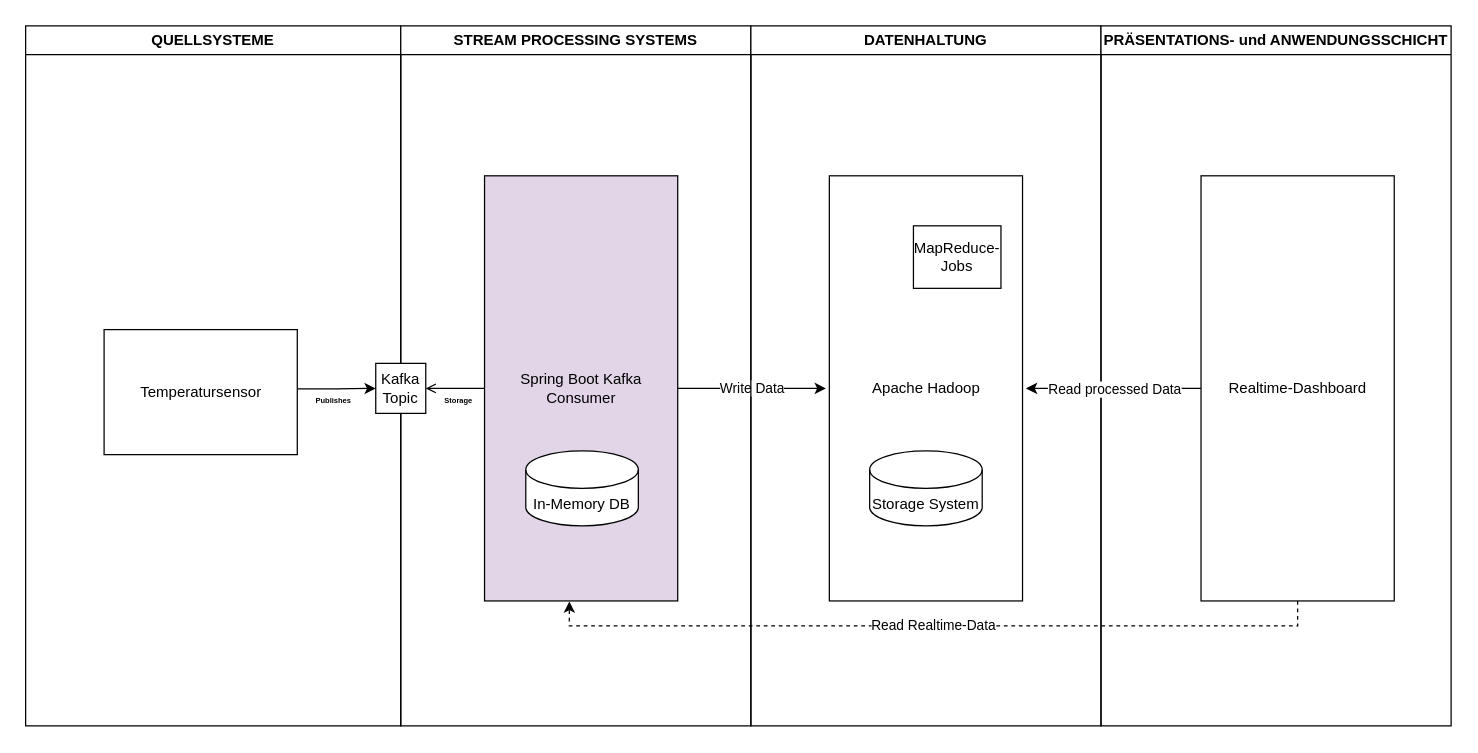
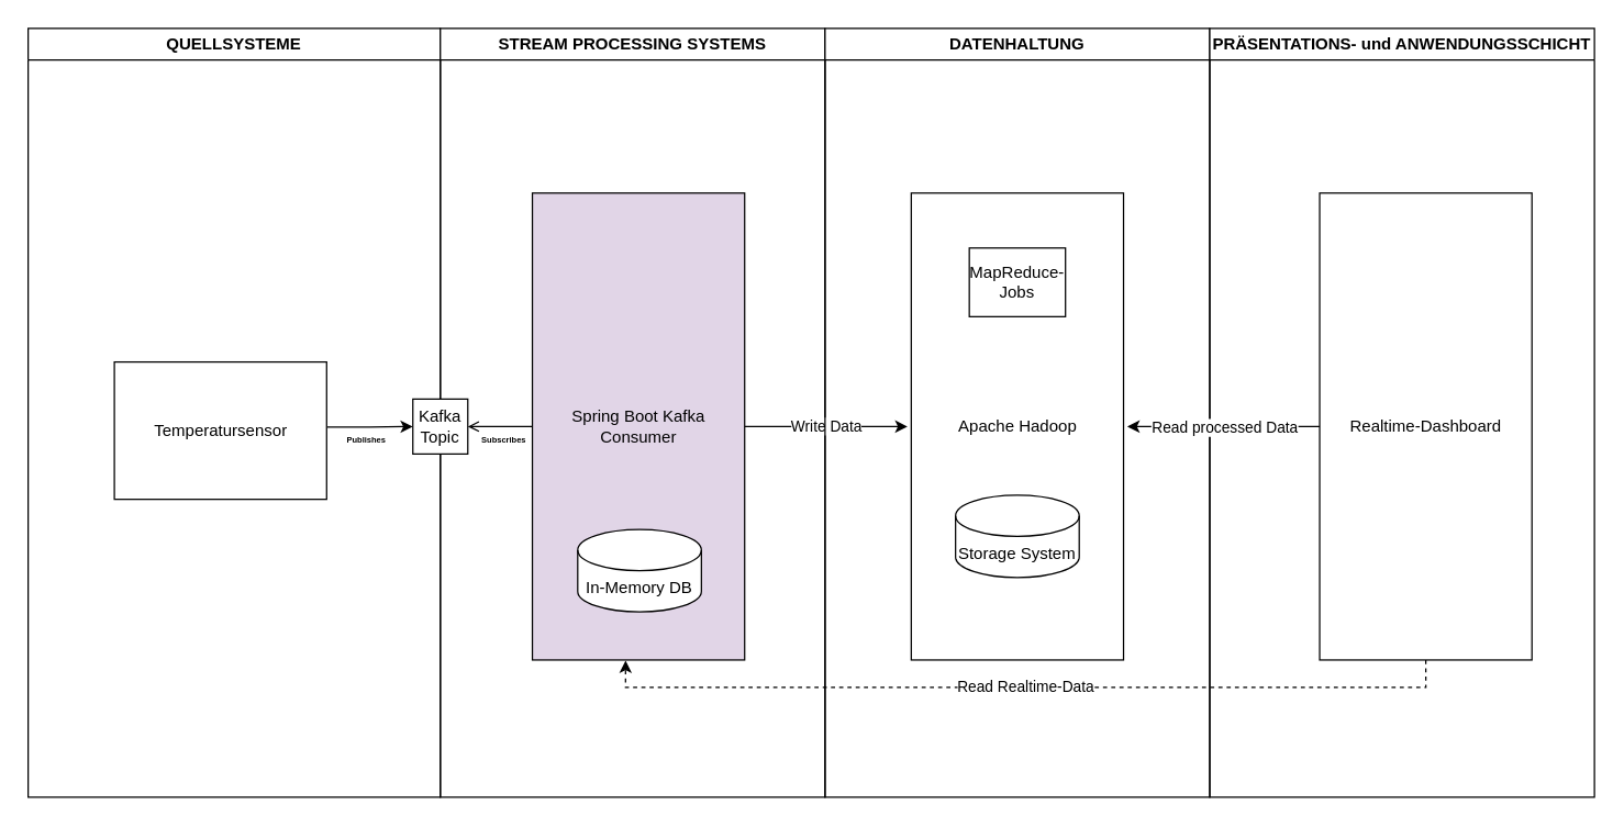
  <mxCell id="0" />
  <mxCell id="1" parent="0" />
  <mxCell id="2" value="QUELLSYSTEME" style="swimlane;whiteSpace=wrap;startSize=23;" parent="1" vertex="1"><mxGeometry x="20" y="20" width="300" height="560" as="geometry" /></mxCell>
  <mxCell id="3" value="Temperatursensor" style="rounded=0;whiteSpace=wrap;html=1;" vertex="1" parent="2"><mxGeometry x="62.75" y="243" width="154.5" height="100" as="geometry" /></mxCell>
  <mxCell id="4" value="Publishes" style="text;strokeColor=none;fillColor=none;html=1;fontSize=6;fontStyle=1;verticalAlign=middle;align=center;" vertex="1" parent="2"><mxGeometry x="196" y="280" width="100" height="40" as="geometry" /></mxCell>
  <mxCell id="5" value="STREAM PROCESSING SYSTEMS" style="swimlane;whiteSpace=wrap;startSize=23;" parent="1" vertex="1"><mxGeometry x="320" y="20" width="280" height="560" as="geometry" /></mxCell>
  <mxCell id="6" value="Write Data" style="edgeStyle=orthogonalEdgeStyle;rounded=0;orthogonalLoop=1;jettySize=auto;html=1;" edge="1" parent="5" source="8"><mxGeometry relative="1" as="geometry"><mxPoint x="340" y="290" as="targetPoint" /></mxGeometry></mxCell>
  <mxCell id="7" value="" style="edgeStyle=orthogonalEdgeStyle;rounded=0;orthogonalLoop=1;jettySize=auto;html=1;endArrow=open;" edge="1" parent="5" source="8" target="10"><mxGeometry relative="1" as="geometry" /></mxCell>
  <mxCell id="8" value="Spring Boot Kafka Consumer" style="rounded=0;whiteSpace=wrap;html=1;fillColor=#e1d5e7;" vertex="1" parent="5"><mxGeometry x="67" y="120" width="154.5" height="340" as="geometry" /></mxCell>
- <mxCell id="9" value="In-Memory DB" style="shape=cylinder3;whiteSpace=wrap;html=1;boundedLbl=1;backgroundOutline=1;size=15;" vertex="1" parent="5"><mxGeometry x="100" y="340" width="90" height="60" as="geometry" /></mxCell>
+ <mxCell id="9" value="In-Memory DB" style="shape=cylinder3;whiteSpace=wrap;html=1;boundedLbl=1;backgroundOutline=1;size=15;" vertex="1" parent="5"><mxGeometry x="100" y="365" width="90" height="60" as="geometry" /></mxCell>
  <mxCell id="10" value="&lt;div&gt;Kafka&lt;/div&gt;&lt;div&gt;Topic&lt;/div&gt;" style="whiteSpace=wrap;html=1;aspect=fixed;" vertex="1" parent="5"><mxGeometry x="-20" y="270" width="40" height="40" as="geometry" /></mxCell>
- <mxCell id="11" value="Storage" style="text;strokeColor=none;fillColor=none;html=1;fontSize=6;fontStyle=1;verticalAlign=middle;align=center;" vertex="1" parent="5"><mxGeometry x="-4" y="280" width="100" height="40" as="geometry" /></mxCell>
+ <mxCell id="11" value="Subscribes" style="text;strokeColor=none;fillColor=none;html=1;fontSize=6;fontStyle=1;verticalAlign=middle;align=center;" vertex="1" parent="5"><mxGeometry x="-4" y="280" width="100" height="40" as="geometry" /></mxCell>
  <mxCell id="12" value="DATENHALTUNG" style="swimlane;whiteSpace=wrap" vertex="1" parent="1"><mxGeometry x="600" y="20" width="280" height="560" as="geometry" /></mxCell>
  <mxCell id="13" value="Apache Hadoop" style="rounded=0;whiteSpace=wrap;html=1;" vertex="1" parent="12"><mxGeometry x="62.75" y="120" width="154.5" height="340" as="geometry" /></mxCell>
- <mxCell id="14" value="MapReduce-Jobs" style="rounded=0;whiteSpace=wrap;html=1;" vertex="1" parent="12"><mxGeometry x="130" y="160" width="70" height="50" as="geometry" /></mxCell>
+ <mxCell id="14" value="MapReduce-Jobs" style="rounded=0;whiteSpace=wrap;html=1;" vertex="1" parent="12"><mxGeometry x="105" y="160" width="70" height="50" as="geometry" /></mxCell>
  <mxCell id="15" value="Storage System" style="shape=cylinder3;whiteSpace=wrap;html=1;boundedLbl=1;backgroundOutline=1;size=15;" vertex="1" parent="12"><mxGeometry x="95" y="340" width="90" height="60" as="geometry" /></mxCell>
  <mxCell id="16" value="PRÄSENTATIONS- und ANWENDUNGSSCHICHT" style="swimlane;whiteSpace=wrap" vertex="1" parent="1"><mxGeometry x="880" y="20" width="280" height="560" as="geometry" /></mxCell>
  <mxCell id="17" value="Read processed Data" style="edgeStyle=orthogonalEdgeStyle;rounded=0;orthogonalLoop=1;jettySize=auto;html=1;" edge="1" parent="16" source="18"><mxGeometry relative="1" as="geometry"><mxPoint x="-60" y="290" as="targetPoint" /></mxGeometry></mxCell>
  <mxCell id="18" value="Realtime-Dashboard" style="rounded=0;whiteSpace=wrap;html=1;" vertex="1" parent="16"><mxGeometry x="80" y="120" width="154.5" height="340" as="geometry" /></mxCell>
  <mxCell id="19" value="Read Realtime-Data" style="edgeStyle=orthogonalEdgeStyle;rounded=0;orthogonalLoop=1;jettySize=auto;html=1;exitX=0.5;exitY=1;exitDx=0;exitDy=0;entryX=0.439;entryY=1.001;entryDx=0;entryDy=0;entryPerimeter=0;dashed=1;" edge="1" parent="1" source="18" target="8"><mxGeometry relative="1" as="geometry"><mxPoint x="450" y="600" as="targetPoint" /></mxGeometry></mxCell>
  <mxCell id="20" style="edgeStyle=orthogonalEdgeStyle;rounded=0;orthogonalLoop=1;jettySize=auto;html=1;entryX=0;entryY=0.575;entryDx=0;entryDy=0;entryPerimeter=0;exitX=1.003;exitY=0.473;exitDx=0;exitDy=0;exitPerimeter=0;" edge="1" parent="1" source="3"><mxGeometry relative="1" as="geometry"><mxPoint x="257.25" y="310" as="sourcePoint" /><mxPoint x="300" y="310" as="targetPoint" /></mxGeometry></mxCell>
